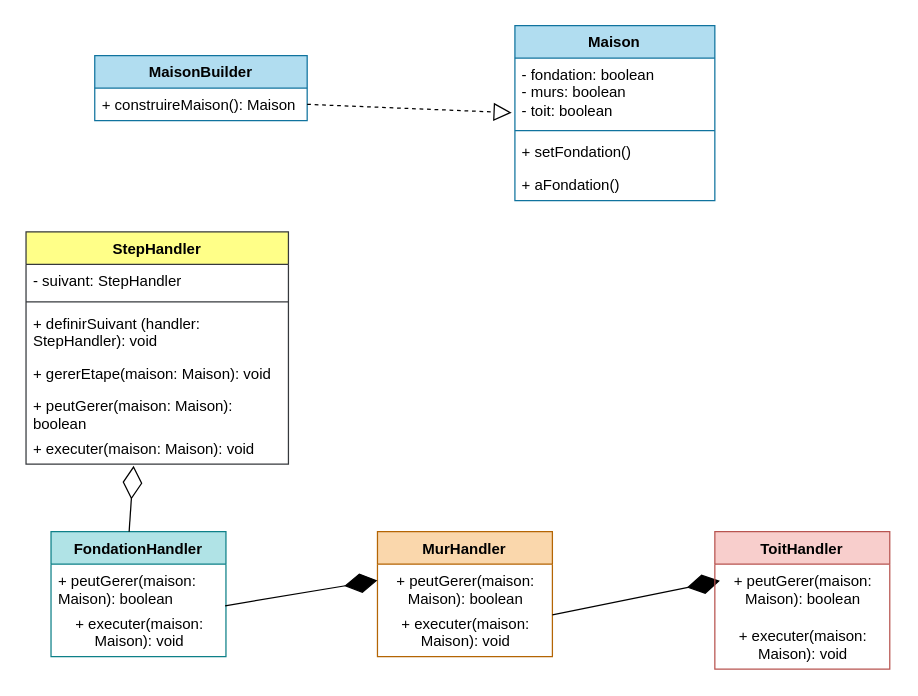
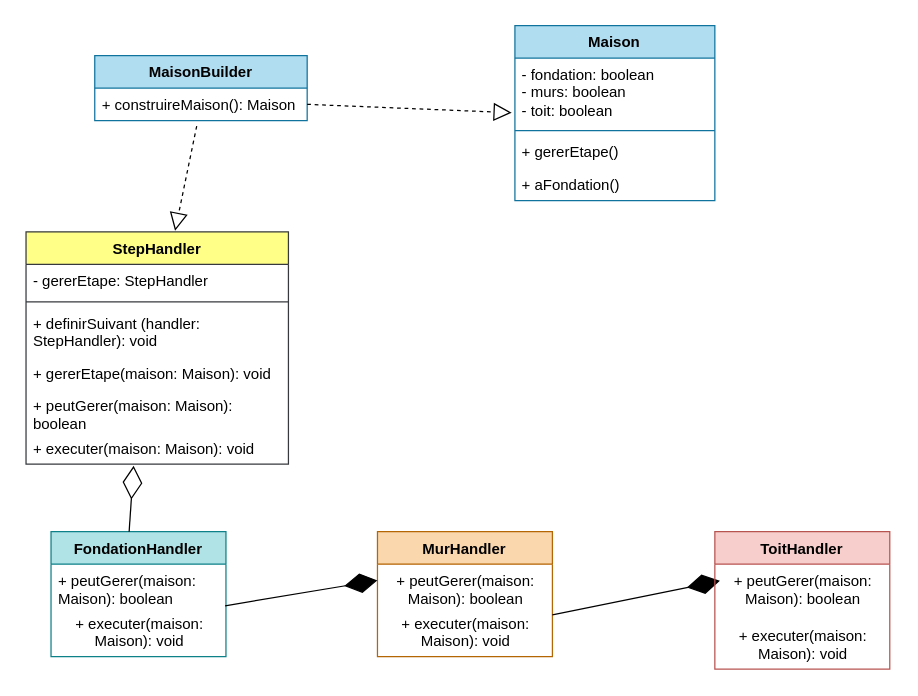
  <mxCell id="0" />
  <mxCell id="1" parent="0" />
  <mxCell id="2" value="StepHandler" style="swimlane;fontStyle=1;align=center;verticalAlign=top;childLayout=stackLayout;horizontal=1;startSize=26;horizontalStack=0;resizeParent=1;resizeParentMax=0;resizeLast=0;collapsible=1;marginBottom=0;whiteSpace=wrap;html=1;fillColor=#ffff88;strokeColor=#36393d;" parent="1" vertex="1"><mxGeometry x="20" y="185" width="210" height="186" as="geometry" /></mxCell>
- <mxCell id="3" value="- suivant: StepHandler" style="text;strokeColor=none;fillColor=none;align=left;verticalAlign=top;spacingLeft=4;spacingRight=4;overflow=hidden;rotatable=0;points=[[0,0.5],[1,0.5]];portConstraint=eastwest;whiteSpace=wrap;html=1;" parent="2" vertex="1"><mxGeometry y="26" width="210" height="26" as="geometry" /></mxCell>
+ <mxCell id="3" value="- gererEtape: StepHandler" style="text;strokeColor=none;fillColor=none;align=left;verticalAlign=top;spacingLeft=4;spacingRight=4;overflow=hidden;rotatable=0;points=[[0,0.5],[1,0.5]];portConstraint=eastwest;whiteSpace=wrap;html=1;" parent="2" vertex="1"><mxGeometry y="26" width="210" height="26" as="geometry" /></mxCell>
  <mxCell id="4" value="" style="line;strokeWidth=1;fillColor=none;align=left;verticalAlign=middle;spacingTop=-1;spacingLeft=3;spacingRight=3;rotatable=0;labelPosition=right;points=[];portConstraint=eastwest;strokeColor=inherit;" parent="2" vertex="1"><mxGeometry y="52" width="210" height="8" as="geometry" /></mxCell>
  <mxCell id="5" value="+ definirSuivant (handler: StepHandler): void" style="text;strokeColor=none;fillColor=none;align=left;verticalAlign=top;spacingLeft=4;spacingRight=4;overflow=hidden;rotatable=0;points=[[0,0.5],[1,0.5]];portConstraint=eastwest;whiteSpace=wrap;html=1;" parent="2" vertex="1"><mxGeometry y="60" width="210" height="40" as="geometry" /></mxCell>
  <mxCell id="6" value="+ gererEtape(maison: Maison): void" style="text;strokeColor=none;fillColor=none;align=left;verticalAlign=top;spacingLeft=4;spacingRight=4;overflow=hidden;rotatable=0;points=[[0,0.5],[1,0.5]];portConstraint=eastwest;whiteSpace=wrap;html=1;" parent="2" vertex="1"><mxGeometry y="100" width="210" height="26" as="geometry" /></mxCell>
  <mxCell id="7" value="+ peutGerer(maison: Maison): boolean" style="text;strokeColor=none;fillColor=none;align=left;verticalAlign=top;spacingLeft=4;spacingRight=4;overflow=hidden;rotatable=0;points=[[0,0.5],[1,0.5]];portConstraint=eastwest;whiteSpace=wrap;html=1;" vertex="1" parent="2"><mxGeometry y="126" width="210" height="34" as="geometry" /></mxCell>
  <mxCell id="8" value="+ executer(maison: Maison): void" style="text;strokeColor=none;fillColor=none;align=left;verticalAlign=top;spacingLeft=4;spacingRight=4;overflow=hidden;rotatable=0;points=[[0,0.5],[1,0.5]];portConstraint=eastwest;whiteSpace=wrap;html=1;" parent="2" vertex="1"><mxGeometry y="160" width="210" height="26" as="geometry" /></mxCell>
  <mxCell id="9" value="MaisonBuilder" style="swimlane;fontStyle=1;align=center;verticalAlign=top;childLayout=stackLayout;horizontal=1;startSize=26;horizontalStack=0;resizeParent=1;resizeParentMax=0;resizeLast=0;collapsible=1;marginBottom=0;whiteSpace=wrap;html=1;fillColor=#b1ddf0;strokeColor=#10739e;" parent="1" vertex="1"><mxGeometry x="75" y="44" width="170" height="52" as="geometry" /></mxCell>
  <mxCell id="10" value="+ construireMaison(): Maison" style="text;strokeColor=none;fillColor=none;align=left;verticalAlign=top;spacingLeft=4;spacingRight=4;overflow=hidden;rotatable=0;points=[[0,0.5],[1,0.5]];portConstraint=eastwest;whiteSpace=wrap;html=1;" parent="9" vertex="1"><mxGeometry y="26" width="170" height="26" as="geometry" /></mxCell>
  <mxCell id="11" value="MurHandler" style="swimlane;fontStyle=1;align=center;verticalAlign=top;childLayout=stackLayout;horizontal=1;startSize=26;horizontalStack=0;resizeParent=1;resizeParentMax=0;resizeLast=0;collapsible=1;marginBottom=0;whiteSpace=wrap;html=1;fillColor=#fad7ac;strokeColor=#b46504;" parent="1" vertex="1"><mxGeometry x="301.25" y="425" width="140" height="100" as="geometry" /></mxCell>
  <mxCell id="12" value="&lt;div style=&quot;text-align: center;&quot;&gt;&lt;span style=&quot;text-align: left;&quot;&gt;+ peutGerer(maison: Maison): boolean&lt;/span&gt;&lt;/div&gt;" style="text;strokeColor=none;fillColor=none;align=left;verticalAlign=top;spacingLeft=4;spacingRight=4;overflow=hidden;rotatable=0;points=[[0,0.5],[1,0.5]];portConstraint=eastwest;whiteSpace=wrap;html=1;" parent="11" vertex="1"><mxGeometry y="26" width="140" height="34" as="geometry" /></mxCell>
  <mxCell id="13" value="&lt;div style=&quot;text-align: center;&quot;&gt;+ executer(maison: Maison): void&lt;/div&gt;" style="text;strokeColor=none;fillColor=none;align=left;verticalAlign=top;spacingLeft=4;spacingRight=4;overflow=hidden;rotatable=0;points=[[0,0.5],[1,0.5]];portConstraint=eastwest;whiteSpace=wrap;html=1;" parent="11" vertex="1"><mxGeometry y="60" width="140" height="40" as="geometry" /></mxCell>
  <mxCell id="14" value="FondationHandler" style="swimlane;fontStyle=1;align=center;verticalAlign=top;childLayout=stackLayout;horizontal=1;startSize=26;horizontalStack=0;resizeParent=1;resizeParentMax=0;resizeLast=0;collapsible=1;marginBottom=0;whiteSpace=wrap;html=1;fillColor=#b0e3e6;strokeColor=#0e8088;" parent="1" vertex="1"><mxGeometry x="40" y="425" width="140" height="100" as="geometry" /></mxCell>
  <mxCell id="15" value="+ peutGerer(maison: Maison): boolean" style="text;strokeColor=none;fillColor=none;align=left;verticalAlign=top;spacingLeft=4;spacingRight=4;overflow=hidden;rotatable=0;points=[[0,0.5],[1,0.5]];portConstraint=eastwest;whiteSpace=wrap;html=1;" parent="14" vertex="1"><mxGeometry y="26" width="140" height="34" as="geometry" /></mxCell>
  <mxCell id="16" value="&lt;div style=&quot;text-align: center;&quot;&gt;+ executer(maison: Maison): void&lt;/div&gt;" style="text;strokeColor=none;fillColor=none;align=left;verticalAlign=top;spacingLeft=4;spacingRight=4;overflow=hidden;rotatable=0;points=[[0,0.5],[1,0.5]];portConstraint=eastwest;whiteSpace=wrap;html=1;" parent="14" vertex="1"><mxGeometry y="60" width="140" height="40" as="geometry" /></mxCell>
  <mxCell id="17" value="" style="endArrow=block;dashed=1;endFill=0;endSize=12;html=1;rounded=0;entryX=-0.016;entryY=0.809;entryDx=0;entryDy=0;exitX=1;exitY=0.5;exitDx=0;exitDy=0;entryPerimeter=0;" parent="1" source="10" target="21" edge="1"><mxGeometry width="160" relative="1" as="geometry"><mxPoint x="415" y="295" as="sourcePoint" /><mxPoint x="478.13" y="268" as="targetPoint" /></mxGeometry></mxCell>
  <mxCell id="18" value="" style="endArrow=diamondThin;endFill=1;endSize=24;html=1;rounded=0;exitX=0.995;exitY=-0.017;exitDx=0;exitDy=0;entryX=0;entryY=0.5;entryDx=0;entryDy=0;exitPerimeter=0;" parent="1" source="16" edge="1"><mxGeometry width="160" relative="1" as="geometry"><mxPoint x="165" y="581" as="sourcePoint" /><mxPoint x="301.25" y="464" as="targetPoint" /></mxGeometry></mxCell>
  <mxCell id="19" value="" style="endArrow=diamondThin;endFill=0;endSize=24;html=1;rounded=0;exitX=1;exitY=0.5;exitDx=0;exitDy=0;entryX=0.41;entryY=1.051;entryDx=0;entryDy=0;entryPerimeter=0;" parent="1" target="8" edge="1"><mxGeometry width="160" relative="1" as="geometry"><mxPoint x="102.5" y="425" as="sourcePoint" /><mxPoint x="217.5" y="409" as="targetPoint" /></mxGeometry></mxCell>
  <mxCell id="20" value="Maison" style="swimlane;fontStyle=1;align=center;verticalAlign=top;childLayout=stackLayout;horizontal=1;startSize=26;horizontalStack=0;resizeParent=1;resizeParentMax=0;resizeLast=0;collapsible=1;marginBottom=0;whiteSpace=wrap;html=1;fillColor=#b1ddf0;strokeColor=#10739e;" vertex="1" parent="1"><mxGeometry x="411.25" y="20" width="160" height="140" as="geometry" /></mxCell>
  <mxCell id="21" value="- fondation: boolean&lt;div&gt;- murs: boolean&lt;/div&gt;&lt;div&gt;- toit: boolean&lt;/div&gt;" style="text;strokeColor=none;fillColor=none;align=left;verticalAlign=top;spacingLeft=4;spacingRight=4;overflow=hidden;rotatable=0;points=[[0,0.5],[1,0.5]];portConstraint=eastwest;whiteSpace=wrap;html=1;" vertex="1" parent="20"><mxGeometry y="26" width="160" height="54" as="geometry" /></mxCell>
  <mxCell id="22" value="" style="line;strokeWidth=1;fillColor=none;align=left;verticalAlign=middle;spacingTop=-1;spacingLeft=3;spacingRight=3;rotatable=0;labelPosition=right;points=[];portConstraint=eastwest;strokeColor=inherit;" vertex="1" parent="20"><mxGeometry y="80" width="160" height="8" as="geometry" /></mxCell>
- <mxCell id="23" value="+ setFondation()" style="text;strokeColor=none;fillColor=none;align=left;verticalAlign=top;spacingLeft=4;spacingRight=4;overflow=hidden;rotatable=0;points=[[0,0.5],[1,0.5]];portConstraint=eastwest;whiteSpace=wrap;html=1;" vertex="1" parent="20"><mxGeometry y="88" width="160" height="26" as="geometry" /></mxCell>
+ <mxCell id="23" value="+ gererEtape()" style="text;strokeColor=none;fillColor=none;align=left;verticalAlign=top;spacingLeft=4;spacingRight=4;overflow=hidden;rotatable=0;points=[[0,0.5],[1,0.5]];portConstraint=eastwest;whiteSpace=wrap;html=1;" vertex="1" parent="20"><mxGeometry y="88" width="160" height="26" as="geometry" /></mxCell>
  <mxCell id="24" value="&lt;div style=&quot;text-align: center;&quot;&gt;&lt;span style=&quot;background-color: transparent; color: light-dark(rgb(0, 0, 0), rgb(255, 255, 255));&quot;&gt;+ aFondation&lt;/span&gt;&lt;span style=&quot;background-color: transparent; color: light-dark(rgb(0, 0, 0), rgb(255, 255, 255));&quot;&gt;()&lt;/span&gt;&lt;/div&gt;" style="text;strokeColor=none;fillColor=none;align=left;verticalAlign=top;spacingLeft=4;spacingRight=4;overflow=hidden;rotatable=0;points=[[0,0.5],[1,0.5]];portConstraint=eastwest;whiteSpace=wrap;html=1;" vertex="1" parent="20"><mxGeometry y="114" width="160" height="26" as="geometry" /></mxCell>
  <mxCell id="25" value="" style="endArrow=diamondThin;endFill=1;endSize=24;html=1;rounded=0;exitX=1;exitY=0.5;exitDx=0;exitDy=0;entryX=0.029;entryY=0.303;entryDx=0;entryDy=0;entryPerimeter=0;" edge="1" parent="1" target="27"><mxGeometry width="160" relative="1" as="geometry"><mxPoint x="441.25" y="491.5" as="sourcePoint" /><mxPoint x="571.25" y="468.5" as="targetPoint" /></mxGeometry></mxCell>
  <mxCell id="26" value="ToitHandler" style="swimlane;fontStyle=1;align=center;verticalAlign=top;childLayout=stackLayout;horizontal=1;startSize=26;horizontalStack=0;resizeParent=1;resizeParentMax=0;resizeLast=0;collapsible=1;marginBottom=0;whiteSpace=wrap;html=1;fillColor=#f8cecc;strokeColor=#b85450;" vertex="1" parent="1"><mxGeometry x="571.25" y="425" width="140" height="110" as="geometry" /></mxCell>
  <mxCell id="27" value="&lt;div style=&quot;text-align: center;&quot;&gt;&lt;span style=&quot;text-align: left;&quot;&gt;+ peutGerer(maison: Maison): boolean&lt;/span&gt;&lt;/div&gt;" style="text;strokeColor=none;fillColor=none;align=left;verticalAlign=top;spacingLeft=4;spacingRight=4;overflow=hidden;rotatable=0;points=[[0,0.5],[1,0.5]];portConstraint=eastwest;whiteSpace=wrap;html=1;" vertex="1" parent="26"><mxGeometry y="26" width="140" height="44" as="geometry" /></mxCell>
  <mxCell id="28" value="&lt;div style=&quot;text-align: center;&quot;&gt;+ executer(maison: Maison): void&lt;/div&gt;" style="text;strokeColor=none;fillColor=none;align=left;verticalAlign=top;spacingLeft=4;spacingRight=4;overflow=hidden;rotatable=0;points=[[0,0.5],[1,0.5]];portConstraint=eastwest;whiteSpace=wrap;html=1;" vertex="1" parent="26"><mxGeometry y="70" width="140" height="40" as="geometry" /></mxCell>
+ <mxCell id="29" value="" style="endArrow=block;dashed=1;endFill=0;endSize=12;html=1;rounded=0;entryX=0.568;entryY=-0.004;entryDx=0;entryDy=0;exitX=0.48;exitY=1.167;exitDx=0;exitDy=0;entryPerimeter=0;exitPerimeter=0;" edge="1" parent="1" source="10" target="2"><mxGeometry width="160" relative="1" as="geometry"><mxPoint x="130" y="135" as="sourcePoint" /><mxPoint x="294" y="142" as="targetPoint" /></mxGeometry></mxCell>
